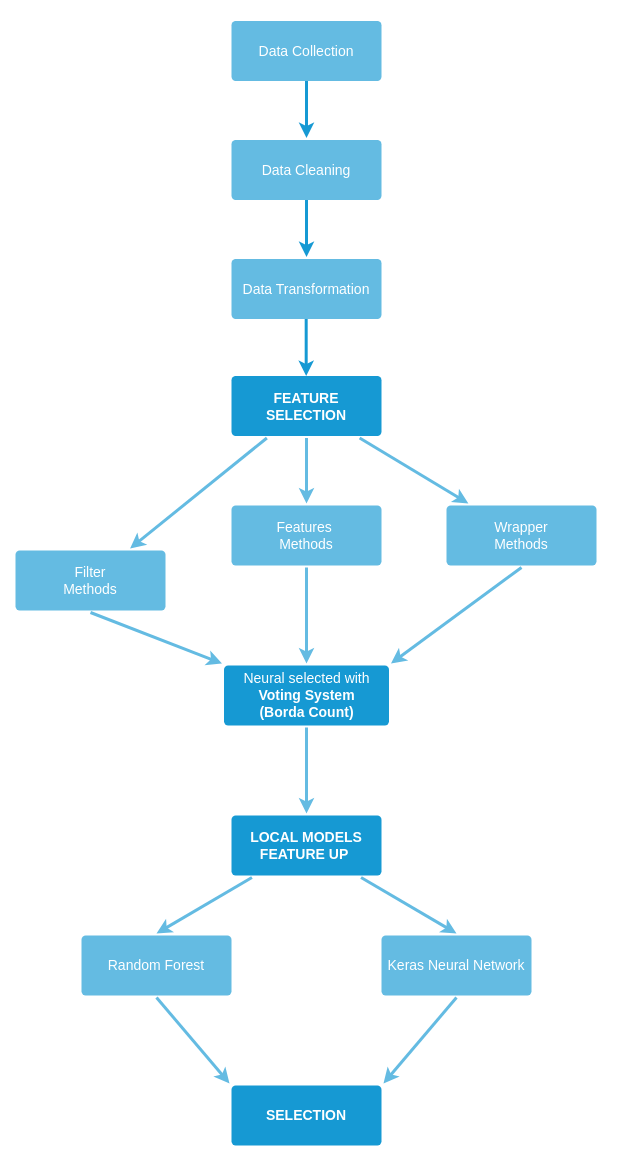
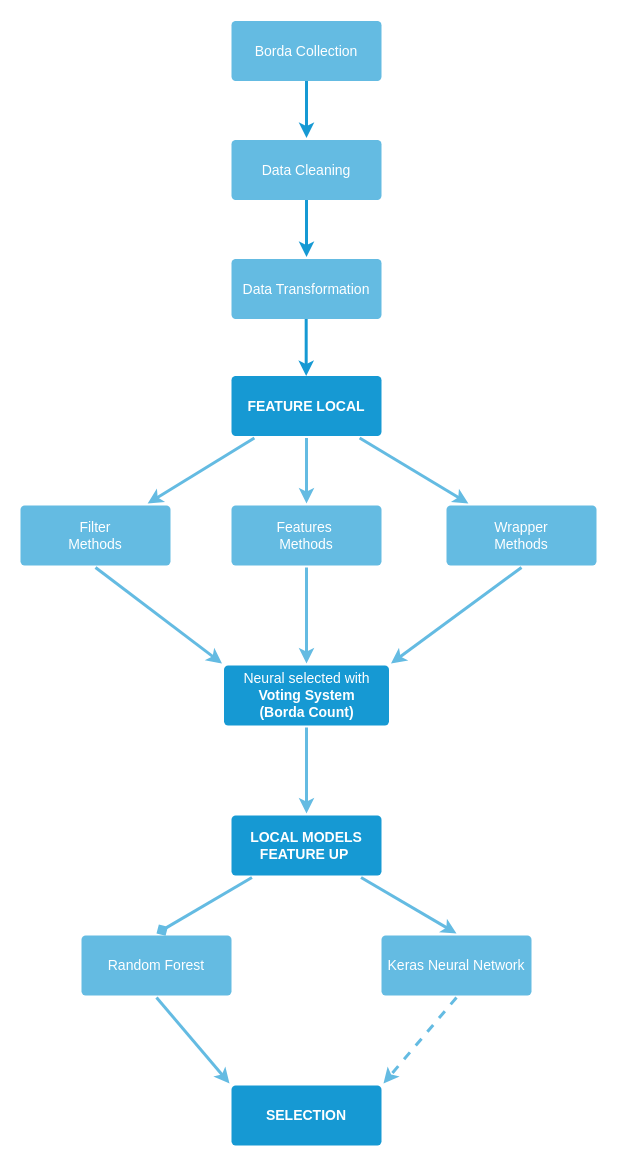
  <mxCell id="0" />
  <mxCell id="1" parent="0" />
- <mxCell id="2" value="FEATURE SELECTION" style="rounded=1;whiteSpace=wrap;html=1;shadow=0;labelBackgroundColor=none;strokeColor=none;strokeWidth=3;fillColor=#1699D3;fontFamily=Helvetica;fontSize=14;fontColor=#FFFFFF;align=center;spacing=5;fontStyle=1;arcSize=7;perimeterSpacing=2;" parent="1" vertex="1"><mxGeometry x="231" y="375.5" width="150" height="60" as="geometry" /></mxCell>
+ <mxCell id="2" value="FEATURE LOCAL" style="rounded=1;whiteSpace=wrap;html=1;shadow=0;labelBackgroundColor=none;strokeColor=none;strokeWidth=3;fillColor=#1699D3;fontFamily=Helvetica;fontSize=14;fontColor=#FFFFFF;align=center;spacing=5;fontStyle=1;arcSize=7;perimeterSpacing=2;" parent="1" vertex="1"><mxGeometry x="231" y="375.5" width="150" height="60" as="geometry" /></mxCell>
  <mxCell id="3" value="Features&amp;nbsp;&lt;br&gt;Methods" style="rounded=1;whiteSpace=wrap;html=1;shadow=0;labelBackgroundColor=none;strokeColor=none;strokeWidth=3;fillColor=#64BBE2;fontFamily=Helvetica;fontSize=14;fontColor=#FFFFFF;align=center;spacing=5;arcSize=7;perimeterSpacing=2;" parent="1" vertex="1"><mxGeometry x="231" y="505" width="150" height="60" as="geometry" /></mxCell>
  <mxCell id="4" value="" style="edgeStyle=none;rounded=0;jumpStyle=none;html=1;shadow=0;labelBackgroundColor=none;startArrow=none;startFill=0;endArrow=classic;endFill=1;jettySize=auto;orthogonalLoop=1;strokeColor=#64BBE2;strokeWidth=3;fontFamily=Helvetica;fontSize=14;fontColor=#FFFFFF;spacing=5;" parent="1" source="2" target="3" edge="1"><mxGeometry relative="1" as="geometry" /></mxCell>
  <mxCell id="5" value="Wrapper&lt;br&gt;Methods" style="rounded=1;whiteSpace=wrap;html=1;shadow=0;labelBackgroundColor=none;strokeColor=none;strokeWidth=3;fillColor=#64BBE2;fontFamily=Helvetica;fontSize=14;fontColor=#FFFFFF;align=center;spacing=5;arcSize=7;perimeterSpacing=2;" parent="1" vertex="1"><mxGeometry x="446" y="505" width="150" height="60" as="geometry" /></mxCell>
  <mxCell id="6" value="" style="edgeStyle=none;rounded=0;jumpStyle=none;html=1;shadow=0;labelBackgroundColor=none;startArrow=none;startFill=0;endArrow=classic;endFill=1;jettySize=auto;orthogonalLoop=1;strokeColor=#64BBE2;strokeWidth=3;fontFamily=Helvetica;fontSize=14;fontColor=#FFFFFF;spacing=5;" parent="1" source="2" target="5" edge="1"><mxGeometry relative="1" as="geometry" /></mxCell>
- <mxCell id="7" value="Filter&lt;br&gt;Methods" style="rounded=1;whiteSpace=wrap;html=1;shadow=0;labelBackgroundColor=none;strokeColor=none;strokeWidth=3;fillColor=#64BBE2;fontFamily=Helvetica;fontSize=14;fontColor=#FFFFFF;align=center;spacing=5;arcSize=7;perimeterSpacing=2;" parent="1" vertex="1"><mxGeometry x="15" y="550" width="150" height="60" as="geometry" /></mxCell>
+ <mxCell id="7" value="Filter&lt;br&gt;Methods" style="rounded=1;whiteSpace=wrap;html=1;shadow=0;labelBackgroundColor=none;strokeColor=none;strokeWidth=3;fillColor=#64BBE2;fontFamily=Helvetica;fontSize=14;fontColor=#FFFFFF;align=center;spacing=5;arcSize=7;perimeterSpacing=2;" parent="1" vertex="1"><mxGeometry x="20" y="505" width="150" height="60" as="geometry" /></mxCell>
  <mxCell id="8" value="" style="edgeStyle=none;rounded=0;jumpStyle=none;html=1;shadow=0;labelBackgroundColor=none;startArrow=none;startFill=0;endArrow=classic;endFill=1;jettySize=auto;orthogonalLoop=1;strokeColor=#64BBE2;strokeWidth=3;fontFamily=Helvetica;fontSize=14;fontColor=#FFFFFF;spacing=5;" parent="1" source="2" target="7" edge="1"><mxGeometry relative="1" as="geometry" /></mxCell>
  <mxCell id="9" value="LOCAL MODELS&lt;br&gt;FEATURE UP&amp;nbsp;" style="rounded=1;whiteSpace=wrap;html=1;shadow=0;labelBackgroundColor=none;strokeColor=none;strokeWidth=3;fillColor=#1699D3;fontFamily=Helvetica;fontSize=14;fontColor=#FFFFFF;align=center;spacing=5;fontStyle=1;arcSize=7;perimeterSpacing=2;" parent="1" vertex="1"><mxGeometry x="231" y="815" width="150" height="60" as="geometry" /></mxCell>
  <mxCell id="10" value="Random Forest" style="rounded=1;whiteSpace=wrap;html=1;shadow=0;labelBackgroundColor=none;strokeColor=none;strokeWidth=3;fillColor=#64BBE2;fontFamily=Helvetica;fontSize=14;fontColor=#FFFFFF;align=center;spacing=5;fontStyle=0;arcSize=7;perimeterSpacing=2;" parent="1" vertex="1"><mxGeometry x="81" y="935" width="150" height="60" as="geometry" /></mxCell>
- <mxCell id="11" value="" style="edgeStyle=none;rounded=1;jumpStyle=none;html=1;shadow=0;labelBackgroundColor=none;startArrow=none;startFill=0;jettySize=auto;orthogonalLoop=1;strokeColor=#64BBE2;strokeWidth=3;fontFamily=Helvetica;fontSize=14;fontColor=#FFFFFF;spacing=5;fontStyle=1;fillColor=#b0e3e6;entryX=0.5;entryY=0;entryDx=0;entryDy=0;" parent="1" source="9" target="10" edge="1"><mxGeometry relative="1" as="geometry" /></mxCell>
+ <mxCell id="11" value="" style="edgeStyle=none;rounded=1;jumpStyle=none;html=1;shadow=0;labelBackgroundColor=none;startArrow=none;startFill=0;jettySize=auto;orthogonalLoop=1;strokeColor=#64BBE2;strokeWidth=3;fontFamily=Helvetica;fontSize=14;fontColor=#FFFFFF;spacing=5;fontStyle=1;fillColor=#b0e3e6;entryX=0.5;entryY=0;entryDx=0;entryDy=0;endArrow=diamond;" parent="1" source="9" target="10" edge="1"><mxGeometry relative="1" as="geometry" /></mxCell>
  <mxCell id="12" value="" style="edgeStyle=none;rounded=1;jumpStyle=none;html=1;shadow=0;labelBackgroundColor=none;startArrow=none;startFill=0;jettySize=auto;orthogonalLoop=1;strokeColor=#64BBE2;strokeWidth=3;fontFamily=Helvetica;fontSize=14;fontColor=#FFFFFF;spacing=5;fontStyle=1;fillColor=#b0e3e6;entryX=0.5;entryY=0;entryDx=0;entryDy=0;" parent="1" source="9" target="13" edge="1"><mxGeometry relative="1" as="geometry"><mxPoint x="986.072" y="1277" as="targetPoint" /></mxGeometry></mxCell>
  <mxCell id="13" value="Keras Neural Network" style="rounded=1;whiteSpace=wrap;html=1;shadow=0;labelBackgroundColor=none;strokeColor=none;strokeWidth=3;fillColor=#64BBE2;fontFamily=Helvetica;fontSize=14;fontColor=#FFFFFF;align=center;spacing=5;fontStyle=0;arcSize=7;perimeterSpacing=2;" parent="1" vertex="1"><mxGeometry x="381" y="935" width="150" height="60" as="geometry" /></mxCell>
  <mxCell id="14" value="" style="edgeStyle=none;rounded=0;jumpStyle=none;html=1;shadow=0;labelBackgroundColor=none;startArrow=none;startFill=0;endArrow=classic;endFill=1;jettySize=auto;orthogonalLoop=1;strokeColor=#64BBE2;strokeWidth=3;fontFamily=Helvetica;fontSize=14;fontColor=#FFFFFF;spacing=5;exitX=0.5;exitY=1;exitDx=0;exitDy=0;entryX=0.5;entryY=0;entryDx=0;entryDy=0;" parent="1" source="3" target="16" edge="1"><mxGeometry relative="1" as="geometry"><mxPoint x="337.721" y="665" as="sourcePoint" /><mxPoint x="306" y="655" as="targetPoint" /></mxGeometry></mxCell>
  <mxCell id="15" value="" style="edgeStyle=none;rounded=0;jumpStyle=none;html=1;shadow=0;labelBackgroundColor=none;startArrow=none;startFill=0;endArrow=classic;endFill=1;jettySize=auto;orthogonalLoop=1;strokeColor=#64BBE2;strokeWidth=3;fontFamily=Helvetica;fontSize=14;fontColor=#FFFFFF;spacing=5;exitX=0.5;exitY=1;exitDx=0;exitDy=0;entryX=0;entryY=0;entryDx=0;entryDy=0;" parent="1" source="7" target="16" edge="1"><mxGeometry relative="1" as="geometry"><mxPoint x="90.001" y="585" as="sourcePoint" /><mxPoint x="296" y="655" as="targetPoint" /></mxGeometry></mxCell>
  <mxCell id="16" value="Neural selected with&lt;br&gt;&lt;b&gt;Voting System &lt;br&gt;(Borda Count)&lt;/b&gt;" style="rounded=1;whiteSpace=wrap;html=1;shadow=0;labelBackgroundColor=none;strokeColor=none;strokeWidth=3;fillColor=#1699D3;fontFamily=Helvetica;fontSize=14;fontColor=#FFFFFF;align=center;spacing=5;arcSize=7;perimeterSpacing=2;" parent="1" vertex="1"><mxGeometry x="223.5" y="665" width="165" height="60" as="geometry" /></mxCell>
  <mxCell id="17" value="" style="edgeStyle=none;rounded=0;jumpStyle=none;html=1;shadow=0;labelBackgroundColor=none;startArrow=none;startFill=0;endArrow=classic;endFill=1;jettySize=auto;orthogonalLoop=1;strokeColor=#64BBE2;strokeWidth=3;fontFamily=Helvetica;fontSize=14;fontColor=#FFFFFF;spacing=5;exitX=0.5;exitY=1;exitDx=0;exitDy=0;entryX=1;entryY=0;entryDx=0;entryDy=0;" parent="1" source="5" target="16" edge="1"><mxGeometry relative="1" as="geometry"><mxPoint x="466" y="577" as="sourcePoint" /><mxPoint x="466" y="673" as="targetPoint" /></mxGeometry></mxCell>
  <mxCell id="18" value="" style="edgeStyle=none;rounded=0;jumpStyle=none;html=1;shadow=0;labelBackgroundColor=none;startArrow=none;startFill=0;endArrow=classic;endFill=1;jettySize=auto;orthogonalLoop=1;strokeColor=#64BBE2;strokeWidth=3;fontFamily=Helvetica;fontSize=14;fontColor=#FFFFFF;spacing=5;exitX=0.5;exitY=1;exitDx=0;exitDy=0;entryX=0.5;entryY=0;entryDx=0;entryDy=0;" parent="1" source="16" target="9" edge="1"><mxGeometry relative="1" as="geometry"><mxPoint x="305.38" y="797" as="sourcePoint" /><mxPoint x="306" y="783" as="targetPoint" /></mxGeometry></mxCell>
  <mxCell id="19" value="" style="edgeStyle=none;rounded=1;jumpStyle=none;html=1;shadow=0;labelBackgroundColor=none;startArrow=none;startFill=0;jettySize=auto;orthogonalLoop=1;strokeColor=#64BBE2;strokeWidth=3;fontFamily=Helvetica;fontSize=14;fontColor=#FFFFFF;spacing=5;fontStyle=1;fillColor=#b0e3e6;exitX=0.5;exitY=1;exitDx=0;exitDy=0;entryX=0;entryY=0;entryDx=0;entryDy=0;" parent="1" source="10" target="21" edge="1"><mxGeometry relative="1" as="geometry"><mxPoint x="169.996" y="1125" as="sourcePoint" /><mxPoint x="156" y="1063" as="targetPoint" /></mxGeometry></mxCell>
- <mxCell id="20" value="" style="edgeStyle=none;rounded=1;jumpStyle=none;html=1;shadow=0;labelBackgroundColor=none;startArrow=none;startFill=0;jettySize=auto;orthogonalLoop=1;strokeColor=#64BBE2;strokeWidth=3;fontFamily=Helvetica;fontSize=14;fontColor=#FFFFFF;spacing=5;fontStyle=1;fillColor=#b0e3e6;exitX=0.5;exitY=1;exitDx=0;exitDy=0;entryX=1;entryY=0;entryDx=0;entryDy=0;" parent="1" source="13" target="21" edge="1"><mxGeometry relative="1" as="geometry"><mxPoint x="455.38" y="1105" as="sourcePoint" /><mxPoint x="455.38" y="1173" as="targetPoint" /></mxGeometry></mxCell>
+ <mxCell id="20" value="" style="edgeStyle=none;rounded=1;jumpStyle=none;html=1;shadow=0;labelBackgroundColor=none;startArrow=none;startFill=0;jettySize=auto;orthogonalLoop=1;strokeColor=#64BBE2;strokeWidth=3;fontFamily=Helvetica;fontSize=14;fontColor=#FFFFFF;spacing=5;fontStyle=1;fillColor=#b0e3e6;exitX=0.5;exitY=1;exitDx=0;exitDy=0;entryX=1;entryY=0;entryDx=0;entryDy=0;dashed=1;" parent="1" source="13" target="21" edge="1"><mxGeometry relative="1" as="geometry"><mxPoint x="455.38" y="1105" as="sourcePoint" /><mxPoint x="455.38" y="1173" as="targetPoint" /></mxGeometry></mxCell>
  <mxCell id="21" value="&lt;b&gt;SELECTION&lt;/b&gt;" style="rounded=1;whiteSpace=wrap;html=1;shadow=0;labelBackgroundColor=none;strokeColor=none;strokeWidth=3;fillColor=#1699D3;fontFamily=Helvetica;fontSize=14;fontColor=#FFFFFF;align=center;spacing=5;fontStyle=0;arcSize=7;perimeterSpacing=2;" parent="1" vertex="1"><mxGeometry x="231" y="1085" width="150" height="60" as="geometry" /></mxCell>
- <mxCell id="22" value="Data Collection" style="rounded=1;whiteSpace=wrap;html=1;shadow=0;labelBackgroundColor=none;strokeColor=none;strokeWidth=3;fillColor=#64BBE2;fontFamily=Helvetica;fontSize=14;fontColor=#FFFFFF;align=center;spacing=5;arcSize=7;perimeterSpacing=2;" parent="1" vertex="1"><mxGeometry x="231" y="20.5" width="150" height="60" as="geometry" /></mxCell>
+ <mxCell id="22" value="Borda Collection" style="rounded=1;whiteSpace=wrap;html=1;shadow=0;labelBackgroundColor=none;strokeColor=none;strokeWidth=3;fillColor=#64BBE2;fontFamily=Helvetica;fontSize=14;fontColor=#FFFFFF;align=center;spacing=5;arcSize=7;perimeterSpacing=2;" parent="1" vertex="1"><mxGeometry x="231" y="20.5" width="150" height="60" as="geometry" /></mxCell>
  <mxCell id="23" value="" style="edgeStyle=none;rounded=0;jumpStyle=none;html=1;shadow=0;labelBackgroundColor=none;startArrow=none;startFill=0;endArrow=classic;endFill=1;jettySize=auto;orthogonalLoop=1;strokeColor=#1699D3;strokeWidth=3;fontFamily=Helvetica;fontSize=14;fontColor=#FFFFFF;spacing=5;entryX=0.5;entryY=0;entryDx=0;entryDy=0;" parent="1" target="24" edge="1"><mxGeometry relative="1" as="geometry"><mxPoint x="306" y="80.5" as="sourcePoint" /><mxPoint x="306" y="146.5" as="targetPoint" /><Array as="points"><mxPoint x="306" y="100.5" /></Array></mxGeometry></mxCell>
  <mxCell id="24" value="Data Cleaning" style="rounded=1;whiteSpace=wrap;html=1;shadow=0;labelBackgroundColor=none;strokeColor=none;strokeWidth=3;fillColor=#64bbe2;fontFamily=Helvetica;fontSize=14;fontColor=#FFFFFF;align=center;spacing=5;arcSize=7;perimeterSpacing=2;" parent="1" vertex="1"><mxGeometry x="231" y="139.5" width="150" height="60" as="geometry" /></mxCell>
  <mxCell id="25" value="" style="edgeStyle=none;rounded=0;jumpStyle=none;html=1;shadow=0;labelBackgroundColor=none;startArrow=none;startFill=0;endArrow=classic;endFill=1;jettySize=auto;orthogonalLoop=1;strokeColor=#1699D3;strokeWidth=3;fontFamily=Helvetica;fontSize=14;fontColor=#FFFFFF;spacing=5;entryX=0.5;entryY=0;entryDx=0;entryDy=0;" parent="1" target="26" edge="1"><mxGeometry relative="1" as="geometry"><mxPoint x="306" y="199.5" as="sourcePoint" /><mxPoint x="306" y="265.5" as="targetPoint" /></mxGeometry></mxCell>
  <mxCell id="26" value="Data Transformation" style="rounded=1;whiteSpace=wrap;html=1;shadow=0;labelBackgroundColor=none;strokeColor=none;strokeWidth=3;fillColor=#64BBE2;fontFamily=Helvetica;fontSize=14;fontColor=#FFFFFF;align=center;spacing=5;arcSize=7;perimeterSpacing=2;" parent="1" vertex="1"><mxGeometry x="231" y="258.5" width="150" height="60" as="geometry" /></mxCell>
  <mxCell id="27" value="" style="edgeStyle=none;rounded=0;jumpStyle=none;html=1;shadow=0;labelBackgroundColor=none;startArrow=none;startFill=0;endArrow=classic;endFill=1;jettySize=auto;orthogonalLoop=1;strokeColor=#1699D3;strokeWidth=3;fontFamily=Helvetica;fontSize=14;fontColor=#FFFFFF;spacing=5;entryX=0.5;entryY=0;entryDx=0;entryDy=0;" parent="1" edge="1"><mxGeometry relative="1" as="geometry"><mxPoint x="305.68" y="318.5" as="sourcePoint" /><mxPoint x="305.68" y="375.5" as="targetPoint" /></mxGeometry></mxCell>
